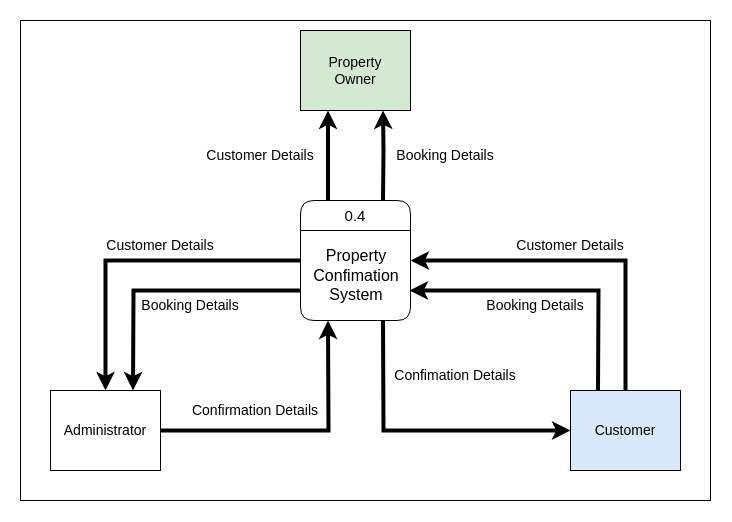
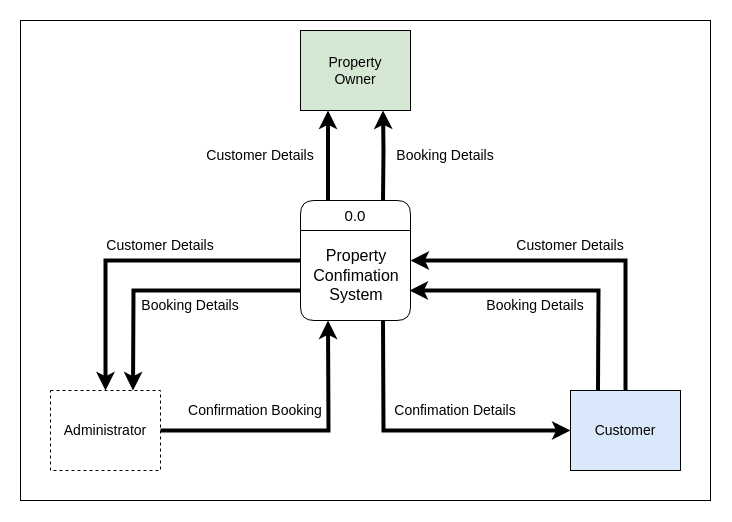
  <mxCell id="0" />
  <mxCell id="1" parent="0" />
  <mxCell id="2" value="" style="rounded=0;whiteSpace=wrap;html=1;fillColor=#FFFFFF;" parent="1" vertex="1"><mxGeometry x="20" y="20" width="690" height="480" as="geometry" /></mxCell>
  <mxCell id="3" value="&lt;div style=&quot;text-align: center; font-size: 16px;&quot;&gt;&lt;br&gt;&lt;/div&gt;&lt;div style=&quot;text-align: center; font-size: 16px;&quot;&gt;Property Confimation&lt;/div&gt;&lt;div style=&quot;text-align: center; font-size: 16px;&quot;&gt;System&lt;/div&gt;" style="text;strokeColor=none;fillColor=#FFFFFF;align=left;verticalAlign=middle;spacingLeft=4;spacingRight=4;overflow=hidden;points=[[0,0.5],[1,0.5]];portConstraint=eastwest;rotatable=0;whiteSpace=wrap;html=1;fontColor=#000000;rounded=1;fontSize=16;" parent="1" vertex="1"><mxGeometry x="300" y="210" width="110" height="110" as="geometry" /></mxCell>
- <mxCell id="4" value="&lt;font style=&quot;font-size: 15px;&quot; color=&quot;#000000&quot;&gt;0.4&lt;/font&gt;" style="swimlane;fontStyle=0;childLayout=stackLayout;horizontal=1;startSize=30;horizontalStack=0;resizeParent=1;resizeParentMax=0;resizeLast=0;collapsible=1;marginBottom=0;whiteSpace=wrap;html=1;rounded=1;strokeColor=#000000;fillColor=#ffffff;labelBackgroundColor=none;" parent="1" vertex="1"><mxGeometry x="300" y="200" width="110" height="120" as="geometry" /></mxCell>
- <mxCell id="5" value="Administrator" style="rounded=0;whiteSpace=wrap;html=1;fillColor=#FFFFFF;strokeColor=#000000;fontColor=#000000;fontSize=14;" parent="1" vertex="1"><mxGeometry x="50" y="390" width="110" height="80" as="geometry" /></mxCell>
+ <mxCell id="4" value="&lt;font style=&quot;font-size: 15px;&quot; color=&quot;#000000&quot;&gt;0.0&lt;/font&gt;" style="swimlane;fontStyle=0;childLayout=stackLayout;horizontal=1;startSize=30;horizontalStack=0;resizeParent=1;resizeParentMax=0;resizeLast=0;collapsible=1;marginBottom=0;whiteSpace=wrap;html=1;rounded=1;strokeColor=#000000;fillColor=#ffffff;labelBackgroundColor=none;" parent="1" vertex="1"><mxGeometry x="300" y="200" width="110" height="120" as="geometry" /></mxCell>
+ <mxCell id="5" value="Administrator" style="rounded=0;whiteSpace=wrap;html=1;fillColor=#FFFFFF;strokeColor=#000000;fontColor=#000000;fontSize=14;dashed=1;" parent="1" vertex="1"><mxGeometry x="50" y="390" width="110" height="80" as="geometry" /></mxCell>
  <mxCell id="6" value="" style="endArrow=classic;html=1;rounded=0;strokeWidth=4;fillColor=#e51400;strokeColor=#000000;entryX=0.75;entryY=0;entryDx=0;entryDy=0;exitX=0;exitY=0.75;exitDx=0;exitDy=0;" parent="1" source="4" target="5" edge="1"><mxGeometry width="50" height="50" relative="1" as="geometry"><mxPoint x="145" y="190" as="sourcePoint" /><mxPoint x="122.5" y="390" as="targetPoint" /><Array as="points"><mxPoint x="133" y="290" /></Array></mxGeometry></mxCell>
  <mxCell id="7" value="Property&lt;br&gt;Owner" style="rounded=0;whiteSpace=wrap;html=1;fillColor=#d5e8d4;strokeColor=#000000;fontColor=#000000;fontSize=14;" parent="1" vertex="1"><mxGeometry x="300" y="30" width="110" height="80" as="geometry" /></mxCell>
  <mxCell id="8" value="" style="endArrow=classic;html=1;rounded=0;strokeWidth=4;fillColor=#e51400;strokeColor=#000000;entryX=0.25;entryY=1;entryDx=0;entryDy=0;exitX=0.25;exitY=0;exitDx=0;exitDy=0;" parent="1" source="4" target="7" edge="1"><mxGeometry width="50" height="50" relative="1" as="geometry"><mxPoint x="145" y="190" as="sourcePoint" /><mxPoint x="310" y="270" as="targetPoint" /><Array as="points" /></mxGeometry></mxCell>
  <mxCell id="9" value="" style="endArrow=none;html=1;rounded=0;strokeWidth=4;fillColor=#e51400;strokeColor=#000000;entryX=0.75;entryY=0;entryDx=0;entryDy=0;exitX=0.75;exitY=1;exitDx=0;exitDy=0;startArrow=classic;startFill=1;endFill=0;" parent="1" source="7" target="4" edge="1"><mxGeometry width="50" height="50" relative="1" as="geometry"><mxPoint x="365" y="210" as="sourcePoint" /><mxPoint x="530" y="135" as="targetPoint" /><Array as="points"><mxPoint x="383" y="150" /></Array></mxGeometry></mxCell>
  <mxCell id="10" value="Booking Details" style="text;html=1;align=center;verticalAlign=middle;whiteSpace=wrap;rounded=0;fontColor=#000000;fontStyle=0;fontSize=14;" parent="1" vertex="1"><mxGeometry x="380" y="130" width="130" height="50" as="geometry" /></mxCell>
  <mxCell id="11" value="Booking Details" style="text;html=1;align=center;verticalAlign=middle;whiteSpace=wrap;rounded=0;fontColor=#000000;fontStyle=0;fontSize=14;" parent="1" vertex="1"><mxGeometry x="120" y="280" width="140" height="50" as="geometry" /></mxCell>
  <mxCell id="12" value="Customer Details" style="text;html=1;align=center;verticalAlign=middle;whiteSpace=wrap;rounded=0;fontColor=#000000;fontStyle=0;fontSize=14;" parent="1" vertex="1"><mxGeometry x="190" y="140" width="140" height="30" as="geometry" /></mxCell>
  <mxCell id="13" value="Customer" style="rounded=0;whiteSpace=wrap;html=1;fillColor=#dae8fc;strokeColor=#000000;fontColor=#000000;fontSize=14;" parent="1" vertex="1"><mxGeometry x="570" y="390" width="110" height="80" as="geometry" /></mxCell>
  <mxCell id="14" value="" style="endArrow=classic;html=1;rounded=0;strokeWidth=4;fillColor=#e51400;strokeColor=#000000;exitX=1;exitY=0.5;exitDx=0;exitDy=0;entryX=0.25;entryY=1;entryDx=0;entryDy=0;" parent="1" source="5" target="4" edge="1"><mxGeometry width="50" height="50" relative="1" as="geometry"><mxPoint x="625" y="160" as="sourcePoint" /><mxPoint x="330" y="360" as="targetPoint" /><Array as="points"><mxPoint x="328" y="430" /></Array></mxGeometry></mxCell>
  <mxCell id="15" value="" style="endArrow=none;html=1;rounded=0;strokeWidth=4;fillColor=#e51400;strokeColor=#000000;exitX=1;exitY=0.75;exitDx=0;exitDy=0;entryX=0.25;entryY=0;entryDx=0;entryDy=0;startArrow=classic;startFill=1;endFill=0;" parent="1" target="13" edge="1"><mxGeometry width="50" height="50" relative="1" as="geometry"><mxPoint x="409" y="290" as="sourcePoint" /><mxPoint x="576.5" y="390" as="targetPoint" /><Array as="points"><mxPoint x="598" y="290" /></Array></mxGeometry></mxCell>
- <mxCell id="16" value="Confimation Details" style="text;html=1;align=center;verticalAlign=middle;whiteSpace=wrap;rounded=0;fontColor=#000000;fontStyle=0;fontSize=14;" parent="1" vertex="1"><mxGeometry x="390" y="350" width="130" height="50" as="geometry" /></mxCell>
+ <mxCell id="16" value="Confimation Details" style="text;html=1;align=center;verticalAlign=middle;whiteSpace=wrap;rounded=0;fontColor=#000000;fontStyle=0;fontSize=14;" parent="1" vertex="1"><mxGeometry x="390" y="385" width="130" height="50" as="geometry" /></mxCell>
  <mxCell id="17" value="Booking Details" style="text;html=1;align=center;verticalAlign=middle;whiteSpace=wrap;rounded=0;fontColor=#000000;fontStyle=0;fontSize=14;" parent="1" vertex="1"><mxGeometry x="470" y="280" width="130" height="50" as="geometry" /></mxCell>
- <mxCell id="18" value="Confirmation Details" style="text;html=1;align=center;verticalAlign=middle;whiteSpace=wrap;rounded=0;fontColor=#000000;fontStyle=0;fontSize=14;" parent="1" vertex="1"><mxGeometry x="180" y="380" width="150" height="60" as="geometry" /></mxCell>
+ <mxCell id="18" value="Confirmation Booking" style="text;html=1;align=center;verticalAlign=middle;whiteSpace=wrap;rounded=0;fontColor=#000000;fontStyle=0;fontSize=14;" parent="1" vertex="1"><mxGeometry x="180" y="380" width="150" height="60" as="geometry" /></mxCell>
  <mxCell id="19" value="" style="endArrow=classic;html=1;rounded=0;strokeWidth=4;fillColor=#e51400;strokeColor=#000000;entryX=0.5;entryY=0;entryDx=0;entryDy=0;exitX=0;exitY=0.5;exitDx=0;exitDy=0;" parent="1" source="4" target="5" edge="1"><mxGeometry width="50" height="50" relative="1" as="geometry"><mxPoint x="270" y="260" as="sourcePoint" /><mxPoint x="95" y="390" as="targetPoint" /><Array as="points"><mxPoint x="105" y="260" /></Array></mxGeometry></mxCell>
  <mxCell id="20" value="Customer Details" style="text;html=1;align=center;verticalAlign=middle;whiteSpace=wrap;rounded=0;fontColor=#000000;fontStyle=0;fontSize=14;" parent="1" vertex="1"><mxGeometry x="90" y="220" width="140" height="50" as="geometry" /></mxCell>
  <mxCell id="21" value="" style="endArrow=none;html=1;rounded=0;strokeWidth=4;fillColor=#e51400;strokeColor=#000000;exitX=1;exitY=0.5;exitDx=0;exitDy=0;entryX=0.5;entryY=0;entryDx=0;entryDy=0;startArrow=classic;startFill=1;endFill=0;" parent="1" source="4" target="13" edge="1"><mxGeometry width="50" height="50" relative="1" as="geometry"><mxPoint x="565" y="440" as="sourcePoint" /><mxPoint x="393" y="330" as="targetPoint" /><Array as="points"><mxPoint x="625" y="260" /></Array></mxGeometry></mxCell>
  <mxCell id="22" value="Customer Details" style="text;html=1;align=center;verticalAlign=middle;whiteSpace=wrap;rounded=0;fontColor=#000000;fontStyle=0;fontSize=14;" parent="1" vertex="1"><mxGeometry x="500" y="220" width="140" height="50" as="geometry" /></mxCell>
  <mxCell id="23" value="" style="endArrow=classic;html=1;rounded=0;strokeWidth=4;fillColor=#e51400;strokeColor=#000000;exitX=0.75;exitY=1;exitDx=0;exitDy=0;entryX=0;entryY=0.5;entryDx=0;entryDy=0;" parent="1" source="4" target="13" edge="1"><mxGeometry width="50" height="50" relative="1" as="geometry"><mxPoint x="170" y="440" as="sourcePoint" /><mxPoint x="338" y="330" as="targetPoint" /><Array as="points"><mxPoint x="383" y="430" /></Array></mxGeometry></mxCell>
